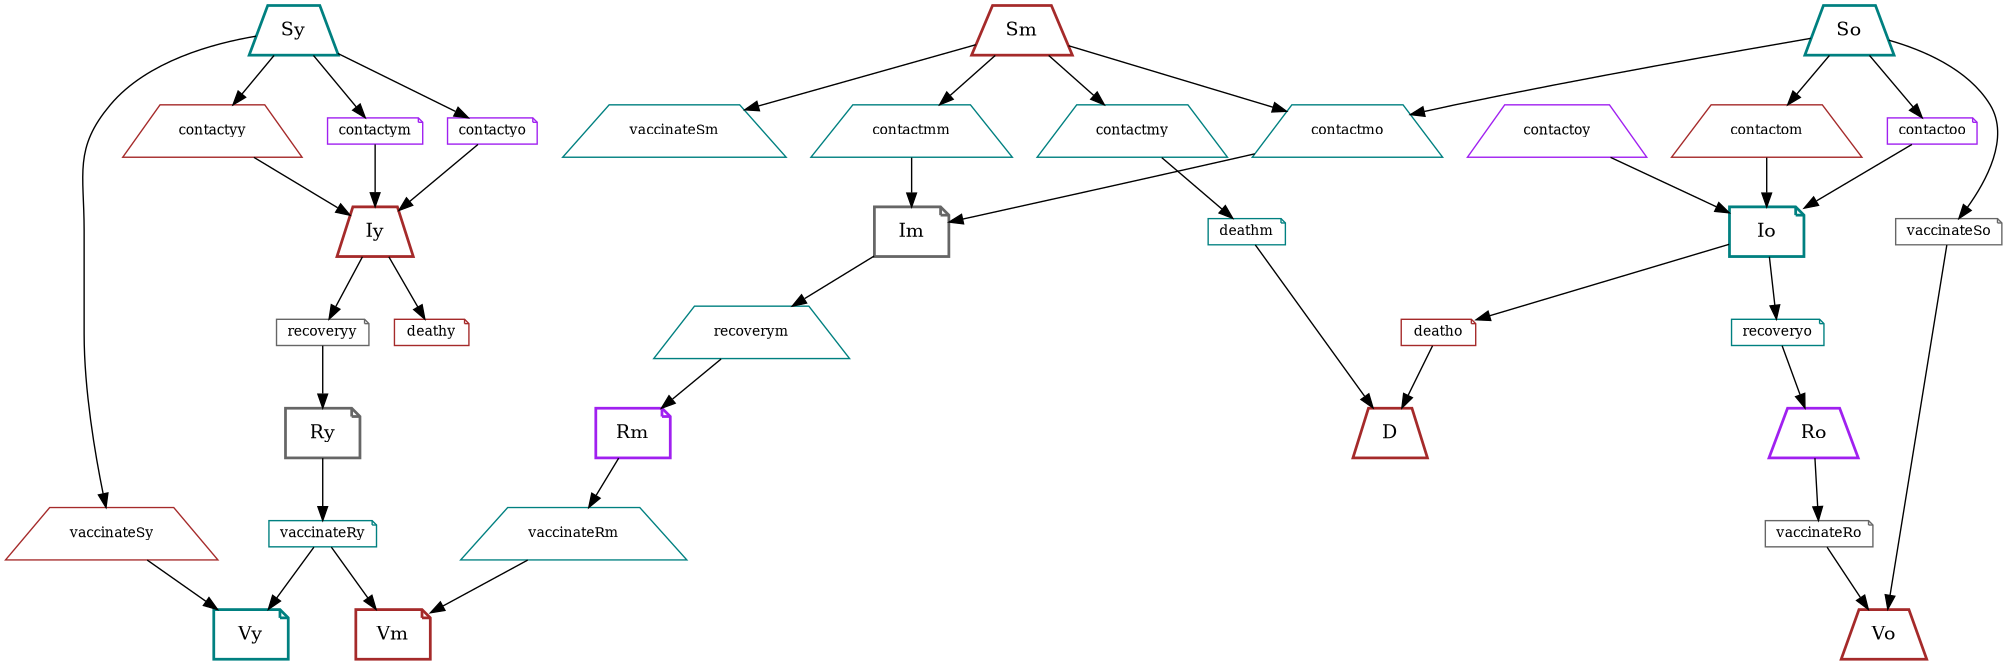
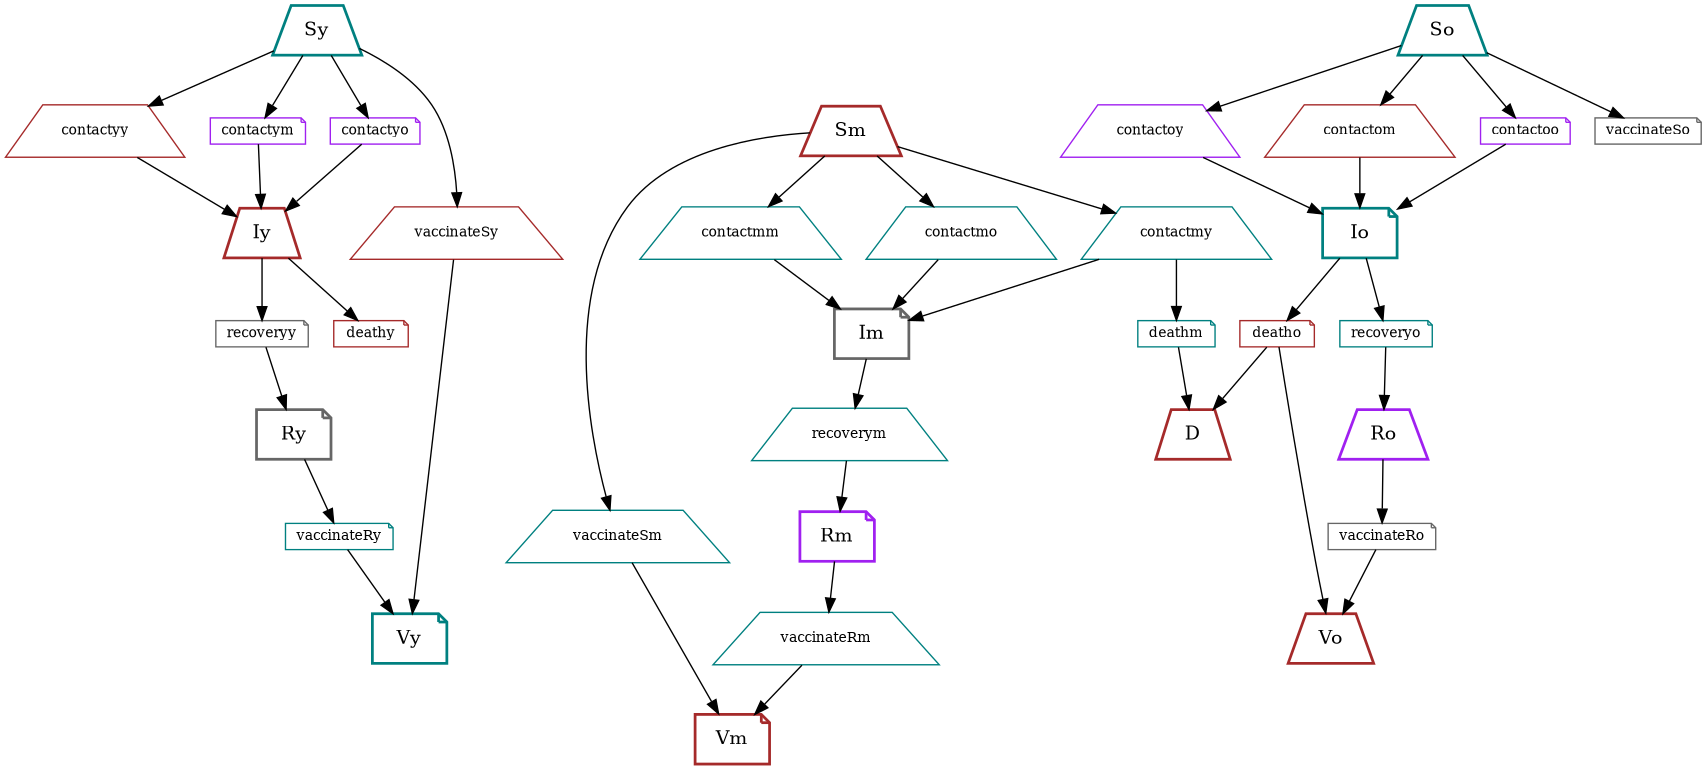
  digraph {
    node [color=teal shape=trapezium fontsize=10]
    n1 [label=Sy style=bold fontsize=""]
    n2 [color=brown height=.2 label=contactyy]
    n3 [color=purple height=.2 label=contactym shape=note]
    n4 [color=purple height=.2 label=contactyo shape=note]
    n5 [color=brown height=.2 label=vaccinateSy]
    n6 [color=brown label=Iy style=bold fontsize=""]
    n7 [label=Vy shape=note style=bold fontsize=""]
    n8 [color=gray40 height=.2 label=recoveryy shape=note]
    n9 [color=brown height=.2 label=deathy shape=note]
    n10 [color=gray40 label=Ry shape=note style=bold fontsize=""]
    n11 [color=brown label=Sm style=bold fontsize=""]
    n12 [height=.2 label=contactmy]
    n13 [height=.2 label=contactmm]
    n14 [height=.2 label=contactmo]
    n15 [height=.2 label=vaccinateSm]
    n16 [color=gray40 label=Im shape=note style=bold fontsize=""]
    n17 [height=.2 label=deathm shape=note]
    n18 [color=brown label=Vm shape=note style=bold fontsize=""]
    n19 [height=.2 label=recoverym]
    n20 [color=purple label=Rm shape=note style=bold fontsize=""]
    n21 [color=brown label=D style=bold fontsize=""]
    n22 [label=So style=bold fontsize=""]
    n23 [color=purple height=.2 label=contactoy]
    n24 [color=brown height=.2 label=contactom]
    n25 [color=purple height=.2 label=contactoo shape=note]
    n26 [color=gray40 height=.2 label=vaccinateSo shape=note]
    n27 [label=Io shape=note style=bold fontsize=""]
    n28 [color=brown label=Vo style=bold fontsize=""]
    n29 [height=.2 label=recoveryo shape=note]
    n30 [color=brown height=.2 label=deatho shape=note]
    n31 [color=purple label=Ro style=bold fontsize=""]
    n32 [height=.2 label=vaccinateRy shape=note]
    n33 [height=.2 label=vaccinateRm]
    n34 [color=gray40 height=.2 label=vaccinateRo shape=note]
    n1 -> n2
    n1 -> n3
    n1 -> n4
    n1 -> n5
    n2 -> n6
    n3 -> n6
    n4 -> n6
    n5 -> n7
    n6 -> n8
    n6 -> n9
    n8 -> n10
    n10 -> n32
    n11 -> n12
    n11 -> n13
    n11 -> n14
    n11 -> n15
+   n12 -> n16
    n12 -> n17
    n13 -> n16
    n14 -> n16
-   n32 -> n18
+   n15 -> n18
    n16 -> n19
    n17 -> n21
    n19 -> n20
    n20 -> n33
-   n22 -> n14
+   n22 -> n23
    n22 -> n24
    n22 -> n25
    n22 -> n26
    n23 -> n27
    n24 -> n27
    n25 -> n27
-   n26 -> n28
+   n30 -> n28
    n27 -> n29
    n27 -> n30
    n29 -> n31
    n30 -> n21
    n31 -> n34
    n32 -> n7
    n33 -> n18
    n34 -> n28
  }
